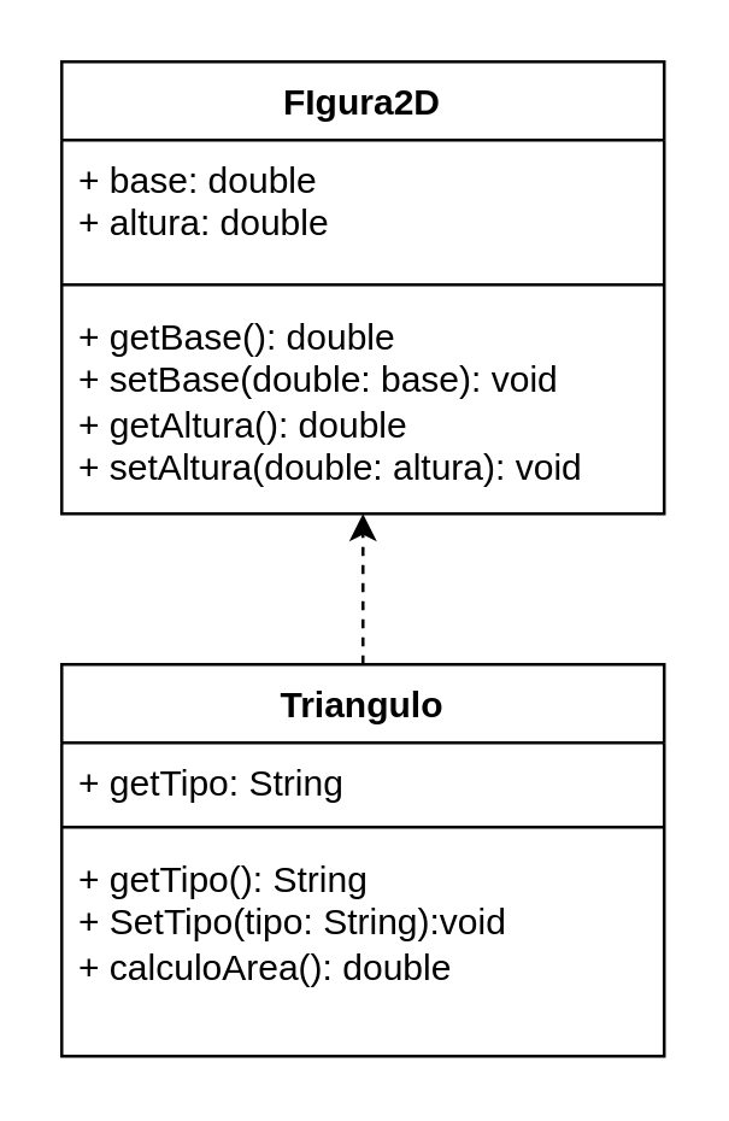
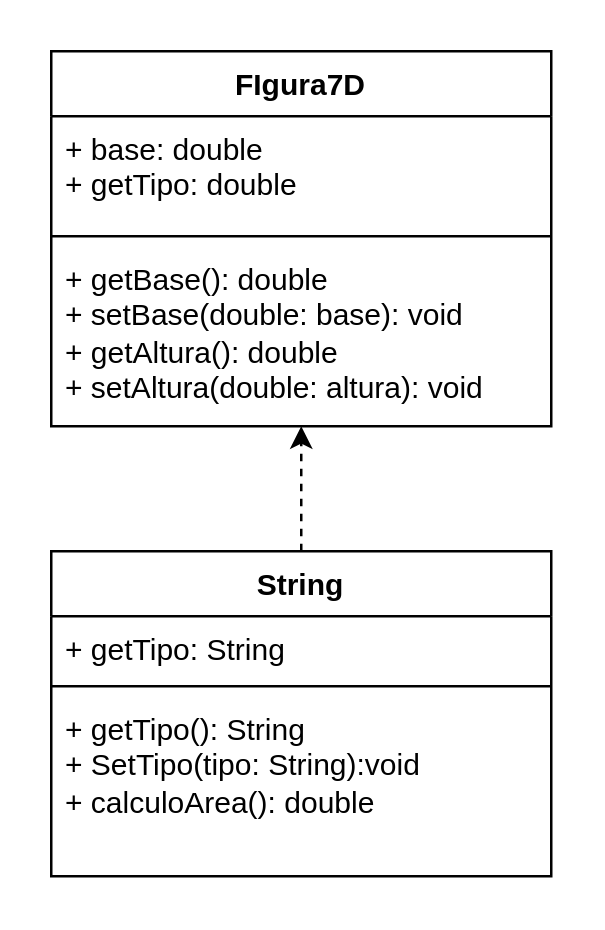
  <mxCell id="0" />
  <mxCell id="1" parent="0" />
- <mxCell id="2" value="FIgura2D" style="swimlane;fontStyle=1;align=center;verticalAlign=top;childLayout=stackLayout;horizontal=1;startSize=26;horizontalStack=0;resizeParent=1;resizeParentMax=0;resizeLast=0;collapsible=1;marginBottom=0;whiteSpace=wrap;html=1;" vertex="1" parent="1"><mxGeometry x="20" y="20" width="200" height="150" as="geometry" /></mxCell>
- <mxCell id="3" value="+ base: double&lt;div&gt;+ altura: double&lt;/div&gt;" style="text;strokeColor=none;fillColor=none;align=left;verticalAlign=top;spacingLeft=4;spacingRight=4;overflow=hidden;rotatable=0;points=[[0,0.5],[1,0.5]];portConstraint=eastwest;whiteSpace=wrap;html=1;" vertex="1" parent="2"><mxGeometry y="26" width="200" height="44" as="geometry" /></mxCell>
+ <mxCell id="2" value="FIgura7D" style="swimlane;fontStyle=1;align=center;verticalAlign=top;childLayout=stackLayout;horizontal=1;startSize=26;horizontalStack=0;resizeParent=1;resizeParentMax=0;resizeLast=0;collapsible=1;marginBottom=0;whiteSpace=wrap;html=1;" vertex="1" parent="1"><mxGeometry x="20" y="20" width="200" height="150" as="geometry" /></mxCell>
+ <mxCell id="3" value="+ base: double&lt;div&gt;+ getTipo: double&lt;/div&gt;" style="text;strokeColor=none;fillColor=none;align=left;verticalAlign=top;spacingLeft=4;spacingRight=4;overflow=hidden;rotatable=0;points=[[0,0.5],[1,0.5]];portConstraint=eastwest;whiteSpace=wrap;html=1;" vertex="1" parent="2"><mxGeometry y="26" width="200" height="44" as="geometry" /></mxCell>
  <mxCell id="4" value="" style="line;strokeWidth=1;fillColor=none;align=left;verticalAlign=middle;spacingTop=-1;spacingLeft=3;spacingRight=3;rotatable=0;labelPosition=right;points=[];portConstraint=eastwest;strokeColor=inherit;" vertex="1" parent="2"><mxGeometry y="70" width="200" height="8" as="geometry" /></mxCell>
  <mxCell id="5" value="+ getBase(): double&lt;div&gt;+ setBase(double: base): void&lt;/div&gt;&lt;div&gt;+ getAltura(): double&lt;/div&gt;&lt;div&gt;+ setAltura(double: altura): void&lt;/div&gt;" style="text;strokeColor=none;fillColor=none;align=left;verticalAlign=top;spacingLeft=4;spacingRight=4;overflow=hidden;rotatable=0;points=[[0,0.5],[1,0.5]];portConstraint=eastwest;whiteSpace=wrap;html=1;" vertex="1" parent="2"><mxGeometry y="78" width="200" height="72" as="geometry" /></mxCell>
  <mxCell id="6" style="edgeStyle=orthogonalEdgeStyle;rounded=0;orthogonalLoop=1;jettySize=auto;html=1;dashed=1;" edge="1" parent="1" source="7" target="2"><mxGeometry relative="1" as="geometry" /></mxCell>
- <mxCell id="7" value="Triangulo" style="swimlane;fontStyle=1;align=center;verticalAlign=top;childLayout=stackLayout;horizontal=1;startSize=26;horizontalStack=0;resizeParent=1;resizeParentMax=0;resizeLast=0;collapsible=1;marginBottom=0;whiteSpace=wrap;html=1;" vertex="1" parent="1"><mxGeometry x="20" y="220" width="200" height="130" as="geometry" /></mxCell>
+ <mxCell id="7" value="String" style="swimlane;fontStyle=1;align=center;verticalAlign=top;childLayout=stackLayout;horizontal=1;startSize=26;horizontalStack=0;resizeParent=1;resizeParentMax=0;resizeLast=0;collapsible=1;marginBottom=0;whiteSpace=wrap;html=1;" vertex="1" parent="1"><mxGeometry x="20" y="220" width="200" height="130" as="geometry" /></mxCell>
  <mxCell id="8" value="+ getTipo: String" style="text;strokeColor=none;fillColor=none;align=left;verticalAlign=top;spacingLeft=4;spacingRight=4;overflow=hidden;rotatable=0;points=[[0,0.5],[1,0.5]];portConstraint=eastwest;whiteSpace=wrap;html=1;" vertex="1" parent="7"><mxGeometry y="26" width="200" height="24" as="geometry" /></mxCell>
  <mxCell id="9" value="" style="line;strokeWidth=1;fillColor=none;align=left;verticalAlign=middle;spacingTop=-1;spacingLeft=3;spacingRight=3;rotatable=0;labelPosition=right;points=[];portConstraint=eastwest;strokeColor=inherit;" vertex="1" parent="7"><mxGeometry y="50" width="200" height="8" as="geometry" /></mxCell>
  <mxCell id="10" value="+ getTipo(): String&lt;div&gt;+ SetTipo(tipo: String):void&lt;/div&gt;&lt;div&gt;+ calculoArea(): double&lt;/div&gt;" style="text;strokeColor=none;fillColor=none;align=left;verticalAlign=top;spacingLeft=4;spacingRight=4;overflow=hidden;rotatable=0;points=[[0,0.5],[1,0.5]];portConstraint=eastwest;whiteSpace=wrap;html=1;" vertex="1" parent="7"><mxGeometry y="58" width="200" height="72" as="geometry" /></mxCell>
